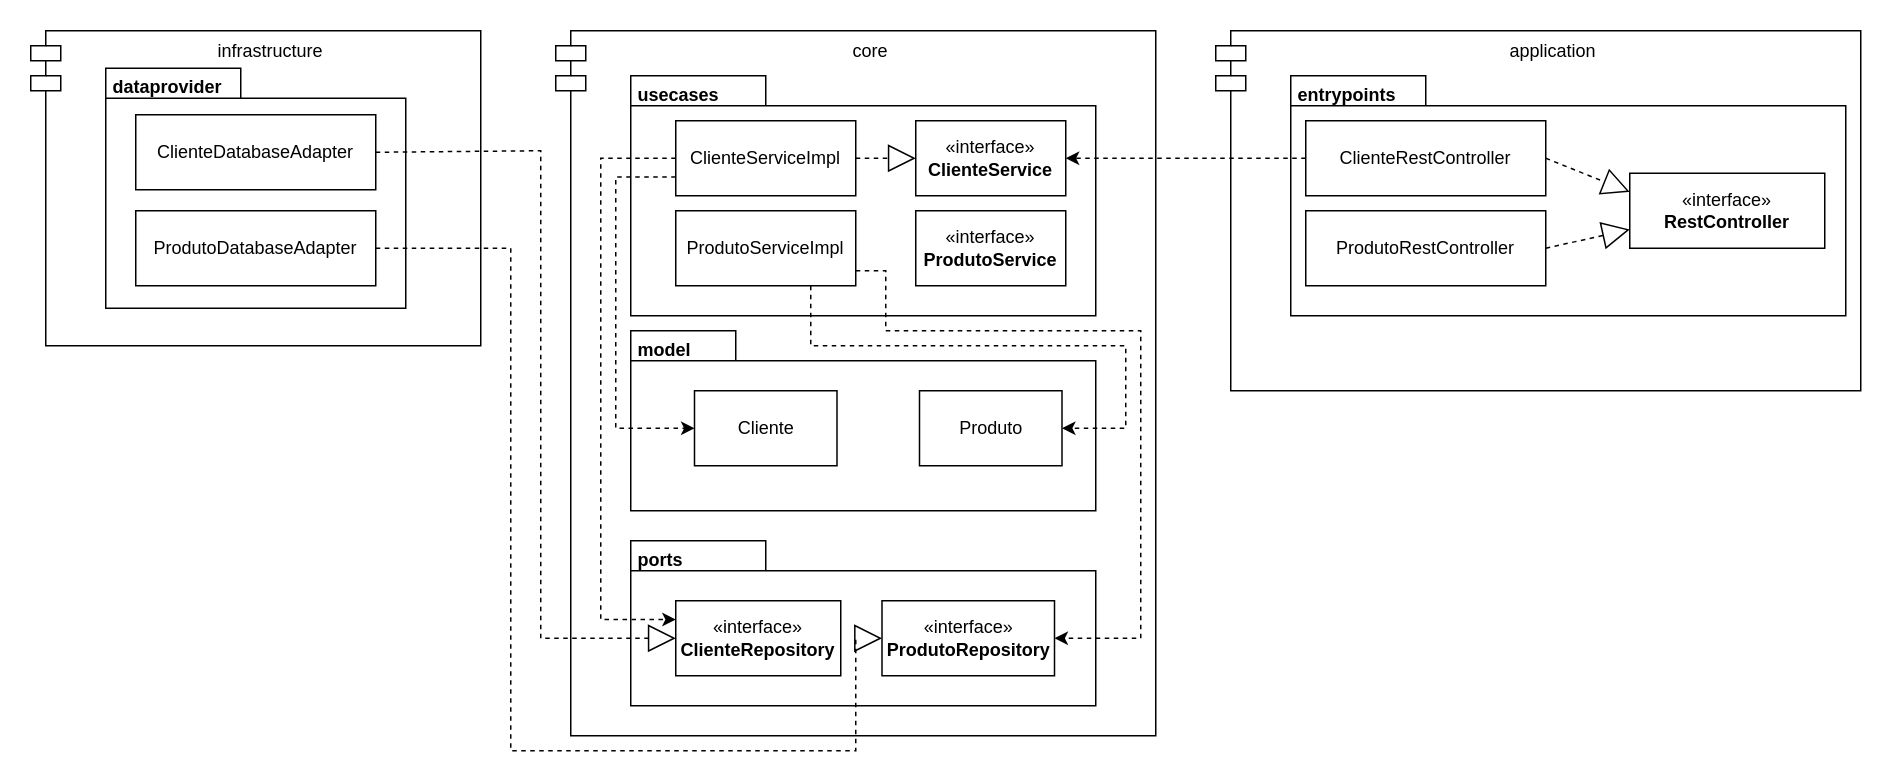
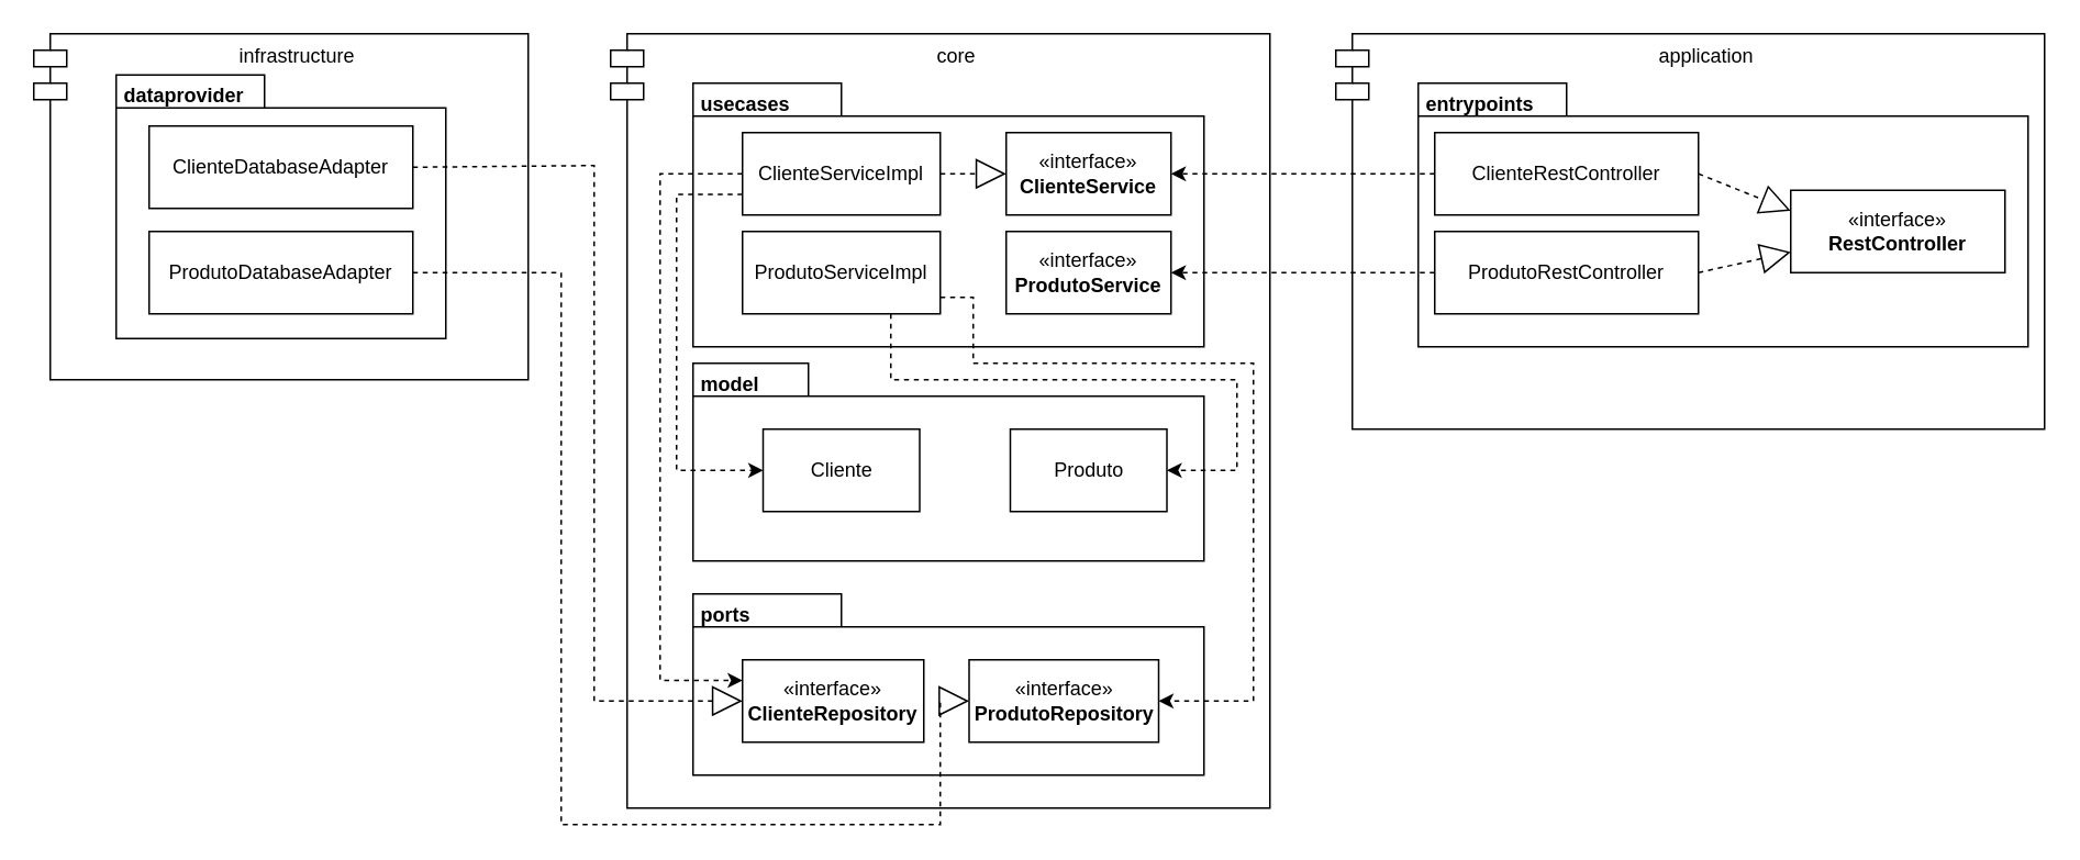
  <mxCell id="0" />
  <mxCell id="1" parent="0" />
  <mxCell id="2" value="core" style="shape=module;align=left;spacingLeft=20;align=center;verticalAlign=top;whiteSpace=wrap;html=1;" vertex="1" parent="1"><mxGeometry x="370" y="20" width="400" height="470" as="geometry" /></mxCell>
  <mxCell id="3" value="" style="shape=folder;fontStyle=1;spacingTop=10;tabWidth=90;tabHeight=20;tabPosition=left;html=1;whiteSpace=wrap;" vertex="1" parent="1"><mxGeometry x="420" y="50" width="310" height="160" as="geometry" /></mxCell>
  <mxCell id="4" value="application" style="shape=module;align=left;spacingLeft=20;align=center;verticalAlign=top;whiteSpace=wrap;html=1;" vertex="1" parent="1"><mxGeometry x="810" y="20" width="430" height="240" as="geometry" /></mxCell>
  <mxCell id="5" value="" style="shape=folder;fontStyle=1;spacingTop=10;tabWidth=90;tabHeight=20;tabPosition=left;html=1;whiteSpace=wrap;" vertex="1" parent="1"><mxGeometry x="860" y="50" width="370" height="160" as="geometry" /></mxCell>
  <mxCell id="6" value="entrypoints" style="text;align=left;fontStyle=1;verticalAlign=middle;spacingLeft=3;spacingRight=3;strokeColor=none;rotatable=0;points=[[0,0.5],[1,0.5]];portConstraint=eastwest;html=1;" vertex="1" parent="1"><mxGeometry x="860" y="50" width="80" height="26" as="geometry" /></mxCell>
  <mxCell id="7" value="«interface»&lt;br&gt;&lt;b&gt;RestController&lt;/b&gt;" style="html=1;whiteSpace=wrap;" vertex="1" parent="1"><mxGeometry x="1086" y="115" width="130" height="50" as="geometry" /></mxCell>
  <mxCell id="8" style="edgeStyle=orthogonalEdgeStyle;rounded=0;orthogonalLoop=1;jettySize=auto;html=1;entryX=1;entryY=0.5;entryDx=0;entryDy=0;dashed=1;" edge="1" parent="1" source="9" target="24"><mxGeometry relative="1" as="geometry" /></mxCell>
  <mxCell id="9" value="ClienteRestController" style="html=1;whiteSpace=wrap;" vertex="1" parent="1"><mxGeometry x="870" y="80" width="160" height="50" as="geometry" /></mxCell>
  <mxCell id="10" value="" style="endArrow=block;endSize=16;endFill=0;html=1;rounded=0;entryX=0;entryY=0.25;entryDx=0;entryDy=0;exitX=1;exitY=0.5;exitDx=0;exitDy=0;dashed=1;" edge="1" parent="1" source="9" target="7"><mxGeometry width="160" relative="1" as="geometry"><mxPoint x="970" y="180" as="sourcePoint" /><mxPoint x="1130" y="180" as="targetPoint" /></mxGeometry></mxCell>
  <mxCell id="11" value="usecases" style="text;align=left;fontStyle=1;verticalAlign=middle;spacingLeft=3;spacingRight=3;strokeColor=none;rotatable=0;points=[[0,0.5],[1,0.5]];portConstraint=eastwest;html=1;" vertex="1" parent="1"><mxGeometry x="420" y="50" width="80" height="26" as="geometry" /></mxCell>
  <mxCell id="12" value="infrastructure" style="shape=module;align=left;spacingLeft=20;align=center;verticalAlign=top;whiteSpace=wrap;html=1;" vertex="1" parent="1"><mxGeometry x="20" y="20" width="300" height="210" as="geometry" /></mxCell>
  <mxCell id="13" value="" style="shape=folder;fontStyle=1;spacingTop=10;tabWidth=90;tabHeight=20;tabPosition=left;html=1;whiteSpace=wrap;" vertex="1" parent="1"><mxGeometry x="70" y="45" width="200" height="160" as="geometry" /></mxCell>
  <mxCell id="14" value="dataprovider" style="text;align=left;fontStyle=1;verticalAlign=middle;spacingLeft=3;spacingRight=3;strokeColor=none;rotatable=0;points=[[0,0.5],[1,0.5]];portConstraint=eastwest;html=1;" vertex="1" parent="1"><mxGeometry x="70" y="45" width="80" height="26" as="geometry" /></mxCell>
  <mxCell id="15" value="" style="shape=folder;fontStyle=1;spacingTop=10;tabWidth=70;tabHeight=20;tabPosition=left;html=1;whiteSpace=wrap;" vertex="1" parent="1"><mxGeometry x="420" y="220" width="310" height="120" as="geometry" /></mxCell>
  <mxCell id="16" value="" style="shape=folder;fontStyle=1;spacingTop=10;tabWidth=90;tabHeight=20;tabPosition=left;html=1;whiteSpace=wrap;" vertex="1" parent="1"><mxGeometry x="420" y="360" width="310" height="110" as="geometry" /></mxCell>
  <mxCell id="17" value="model" style="text;align=left;fontStyle=1;verticalAlign=middle;spacingLeft=3;spacingRight=3;strokeColor=none;rotatable=0;points=[[0,0.5],[1,0.5]];portConstraint=eastwest;html=1;" vertex="1" parent="1"><mxGeometry x="420" y="220" width="80" height="26" as="geometry" /></mxCell>
  <mxCell id="18" value="ports" style="text;align=left;fontStyle=1;verticalAlign=middle;spacingLeft=3;spacingRight=3;strokeColor=none;rotatable=0;points=[[0,0.5],[1,0.5]];portConstraint=eastwest;html=1;" vertex="1" parent="1"><mxGeometry x="420" y="360" width="80" height="26" as="geometry" /></mxCell>
  <mxCell id="19" value="Cliente" style="html=1;whiteSpace=wrap;" vertex="1" parent="1"><mxGeometry x="462.5" y="260" width="95" height="50" as="geometry" /></mxCell>
  <mxCell id="20" value="«interface»&lt;br&gt;&lt;b&gt;ClienteRepository&lt;/b&gt;" style="html=1;whiteSpace=wrap;" vertex="1" parent="1"><mxGeometry x="450" y="400" width="110" height="50" as="geometry" /></mxCell>
  <mxCell id="21" style="edgeStyle=orthogonalEdgeStyle;rounded=0;orthogonalLoop=1;jettySize=auto;html=1;entryX=0;entryY=0.5;entryDx=0;entryDy=0;dashed=1;exitX=0;exitY=0.75;exitDx=0;exitDy=0;" edge="1" parent="1" source="23" target="19"><mxGeometry relative="1" as="geometry"><Array as="points"><mxPoint x="410" y="118" /><mxPoint x="410" y="285" /></Array></mxGeometry></mxCell>
  <mxCell id="22" style="edgeStyle=orthogonalEdgeStyle;rounded=0;orthogonalLoop=1;jettySize=auto;html=1;entryX=0;entryY=0.25;entryDx=0;entryDy=0;dashed=1;exitX=0;exitY=0.5;exitDx=0;exitDy=0;" edge="1" parent="1" source="23" target="20"><mxGeometry relative="1" as="geometry"><Array as="points"><mxPoint x="400" y="105" /><mxPoint x="400" y="413" /></Array></mxGeometry></mxCell>
  <mxCell id="23" value="ClienteServiceImpl" style="html=1;whiteSpace=wrap;" vertex="1" parent="1"><mxGeometry x="450" y="80" width="120" height="50" as="geometry" /></mxCell>
  <mxCell id="24" value="«interface»&lt;br&gt;&lt;b&gt;ClienteService&lt;/b&gt;" style="html=1;whiteSpace=wrap;" vertex="1" parent="1"><mxGeometry x="610" y="80" width="100" height="50" as="geometry" /></mxCell>
  <mxCell id="25" value="" style="endArrow=block;endSize=16;endFill=0;html=1;rounded=0;entryX=0;entryY=0.5;entryDx=0;entryDy=0;exitX=1;exitY=0.5;exitDx=0;exitDy=0;dashed=1;" edge="1" parent="1" source="23" target="24"><mxGeometry width="160" relative="1" as="geometry"><mxPoint x="1050" y="115" as="sourcePoint" /><mxPoint x="1106" y="115" as="targetPoint" /></mxGeometry></mxCell>
  <mxCell id="26" value="" style="endArrow=block;endSize=16;endFill=0;html=1;rounded=0;entryX=0;entryY=0.5;entryDx=0;entryDy=0;dashed=1;exitX=1;exitY=0.5;exitDx=0;exitDy=0;" edge="1" parent="1" source="27" target="20"><mxGeometry width="160" relative="1" as="geometry"><mxPoint x="160" y="490" as="sourcePoint" /><mxPoint x="620" y="115" as="targetPoint" /><Array as="points"><mxPoint x="360" y="100" /><mxPoint x="360" y="425" /></Array></mxGeometry></mxCell>
  <mxCell id="27" value="ClienteDatabaseAdapter" style="html=1;whiteSpace=wrap;" vertex="1" parent="1"><mxGeometry x="90" y="76" width="160" height="50" as="geometry" /></mxCell>
+ <mxCell id="28" style="edgeStyle=orthogonalEdgeStyle;rounded=0;orthogonalLoop=1;jettySize=auto;html=1;entryX=1;entryY=0.5;entryDx=0;entryDy=0;dashed=1;" edge="1" parent="1" source="29" target="30"><mxGeometry relative="1" as="geometry" /></mxCell>
  <mxCell id="29" value="ProdutoRestController" style="html=1;whiteSpace=wrap;" vertex="1" parent="1"><mxGeometry x="870" y="140" width="160" height="50" as="geometry" /></mxCell>
  <mxCell id="30" value="«interface»&lt;br&gt;&lt;b&gt;ProdutoService&lt;/b&gt;" style="html=1;whiteSpace=wrap;" vertex="1" parent="1"><mxGeometry x="610" y="140" width="100" height="50" as="geometry" /></mxCell>
  <mxCell id="31" value="" style="endArrow=block;endSize=16;endFill=0;html=1;rounded=0;entryX=0;entryY=0.75;entryDx=0;entryDy=0;exitX=1;exitY=0.5;exitDx=0;exitDy=0;dashed=1;" edge="1" parent="1" source="29" target="7"><mxGeometry width="160" relative="1" as="geometry"><mxPoint x="1040" y="115" as="sourcePoint" /><mxPoint x="1086" y="165" as="targetPoint" /></mxGeometry></mxCell>
  <mxCell id="32" style="edgeStyle=orthogonalEdgeStyle;rounded=0;orthogonalLoop=1;jettySize=auto;html=1;entryX=1;entryY=0.5;entryDx=0;entryDy=0;dashed=1;exitX=0.75;exitY=1;exitDx=0;exitDy=0;" edge="1" parent="1" source="34" target="35"><mxGeometry relative="1" as="geometry"><Array as="points"><mxPoint x="540" y="230" /><mxPoint x="750" y="230" /><mxPoint x="750" y="285" /></Array></mxGeometry></mxCell>
  <mxCell id="33" style="edgeStyle=orthogonalEdgeStyle;rounded=0;orthogonalLoop=1;jettySize=auto;html=1;entryX=1;entryY=0.5;entryDx=0;entryDy=0;dashed=1;" edge="1" parent="1" source="34" target="36"><mxGeometry relative="1" as="geometry"><Array as="points"><mxPoint x="590" y="180" /><mxPoint x="590" y="220" /><mxPoint x="760" y="220" /><mxPoint x="760" y="425" /></Array></mxGeometry></mxCell>
  <mxCell id="34" value="ProdutoServiceImpl" style="html=1;whiteSpace=wrap;" vertex="1" parent="1"><mxGeometry x="450" y="140" width="120" height="50" as="geometry" /></mxCell>
  <mxCell id="35" value="Produto" style="html=1;whiteSpace=wrap;" vertex="1" parent="1"><mxGeometry x="612.5" y="260" width="95" height="50" as="geometry" /></mxCell>
  <mxCell id="36" value="«interface»&lt;br&gt;&lt;b&gt;ProdutoRepository&lt;/b&gt;" style="html=1;whiteSpace=wrap;" vertex="1" parent="1"><mxGeometry x="587.5" y="400" width="115" height="50" as="geometry" /></mxCell>
  <mxCell id="37" value="" style="endArrow=block;endSize=16;endFill=0;html=1;rounded=0;entryX=0;entryY=0.5;entryDx=0;entryDy=0;dashed=1;exitX=1;exitY=0.5;exitDx=0;exitDy=0;" edge="1" parent="1" source="38" target="36"><mxGeometry width="160" relative="1" as="geometry"><mxPoint x="180" y="111" as="sourcePoint" /><mxPoint x="460" y="475" as="targetPoint" /><Array as="points"><mxPoint x="340" y="165" /><mxPoint x="340" y="500" /><mxPoint x="570" y="500" /><mxPoint x="570" y="425" /></Array></mxGeometry></mxCell>
  <mxCell id="38" value="ProdutoDatabaseAdapter" style="html=1;whiteSpace=wrap;" vertex="1" parent="1"><mxGeometry x="90" y="140" width="160" height="50" as="geometry" /></mxCell>
